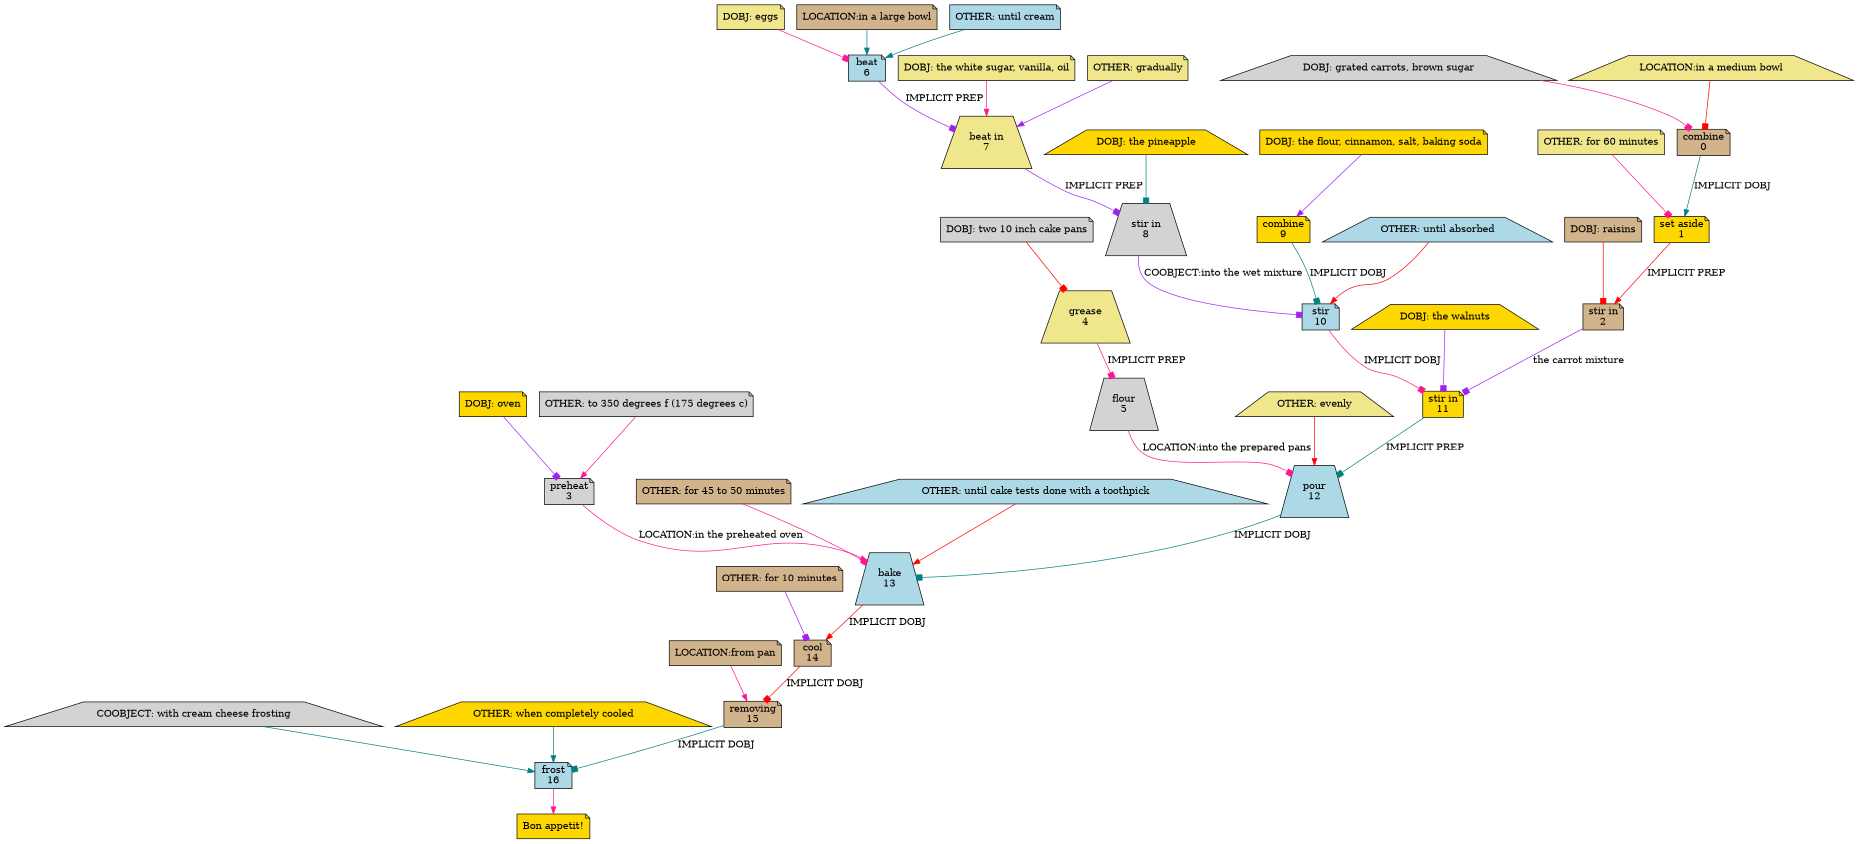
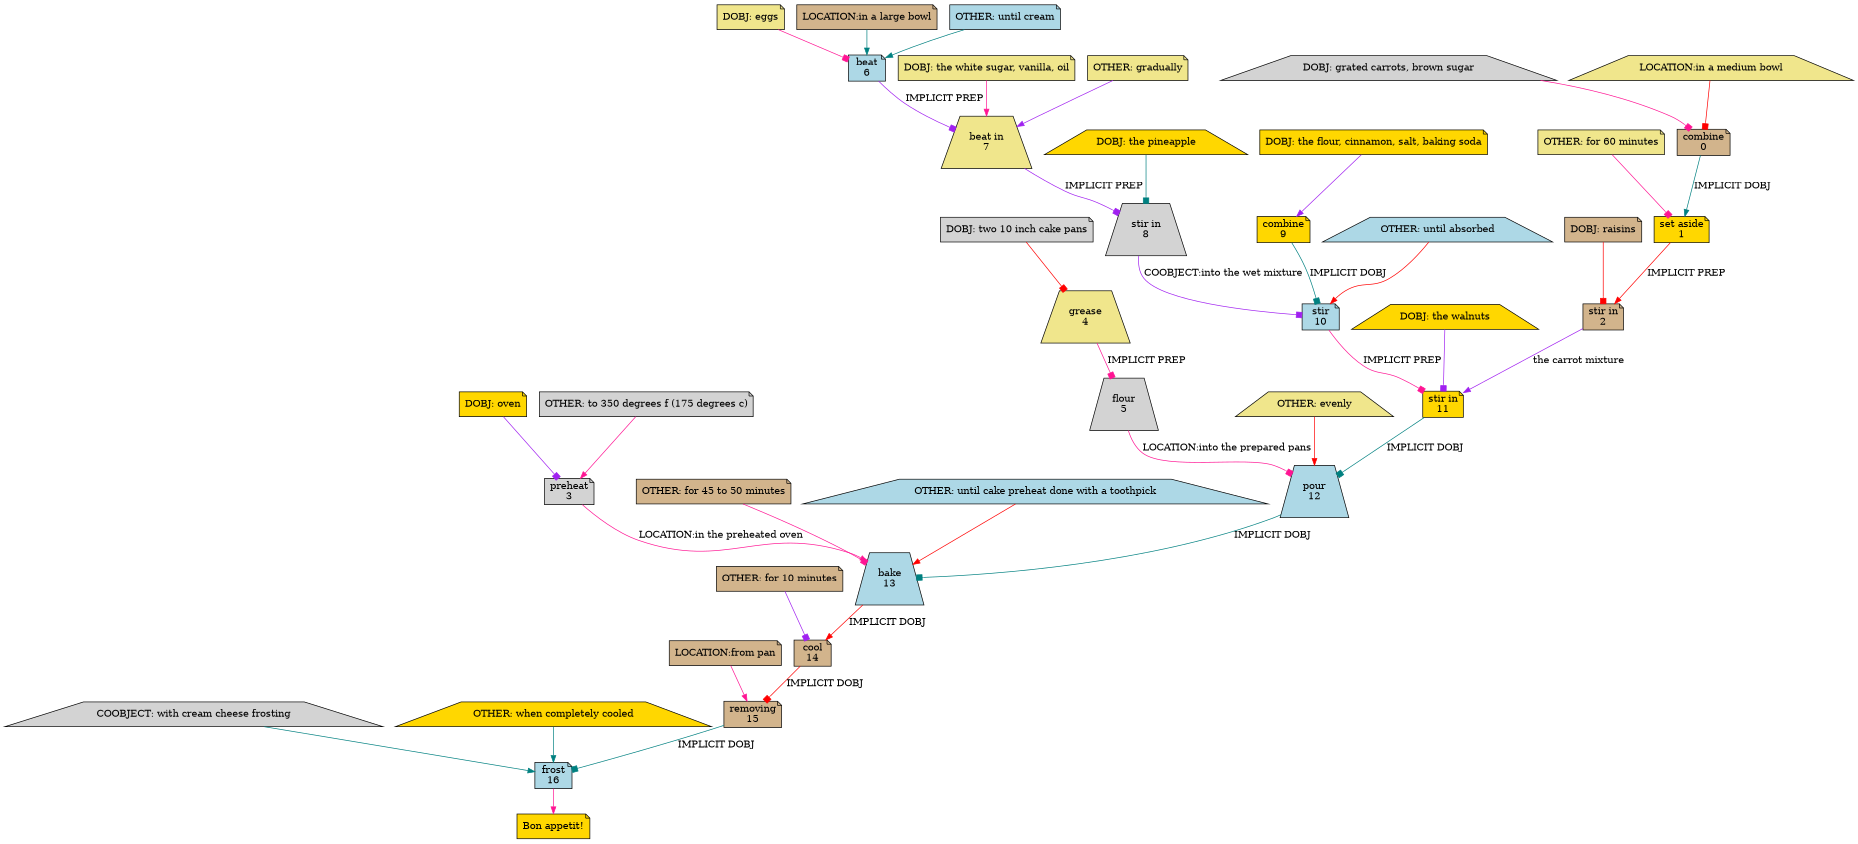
  digraph {
    node [fillcolor=tan shape=note style=filled]
    edge [arrowhead=box color=deeppink]
    n1 [label="combine\n0"]
    n2 [fillcolor=gold label="set aside\n1"]
    n3 [label="stir in\n2"]
    n4 [fillcolor=gold label="stir in\n11"]
    n5 [fillcolor=lightblue label="pour\n12" shape=trapezium]
    n6 [fillcolor=lightgrey label="preheat\n3"]
    n7 [fillcolor=lightblue label="bake\n13" shape=trapezium]
    n8 [label="cool\n14"]
    n9 [fillcolor=khaki label="grease\n4" shape=trapezium]
    n10 [fillcolor=lightgrey label="flour\n5" shape=trapezium]
    n11 [fillcolor=lightblue label="beat\n6"]
    n12 [fillcolor=khaki label="beat in\n7" shape=trapezium]
    n13 [fillcolor=lightgrey label="stir in\n8" shape=trapezium]
    n14 [fillcolor=lightblue label="stir\n10"]
    n15 [fillcolor=gold label="combine\n9"]
    n16 [label="removing\n15"]
    n17 [fillcolor=lightblue label="frost\n16"]
    n18 [fillcolor=gold label="Bon appetit!"]
    n19 [fillcolor=gold label="DOBJ: the flour, cinnamon, salt, baking soda"]
    n20 [fillcolor=gold label="DOBJ: oven"]
    n21 [fillcolor=lightgrey label="OTHER: to 350 degrees f (175 degrees c)"]
    n22 [fillcolor=lightgrey label="DOBJ: two 10 inch cake pans"]
    n23 [fillcolor=khaki label="DOBJ: eggs"]
    n24 [label="LOCATION:in a large bowl"]
    n25 [fillcolor=lightblue label="OTHER: until cream"]
    n26 [fillcolor=lightgrey label="DOBJ: grated carrots, brown sugar" shape=trapezium]
    n27 [fillcolor=khaki label="LOCATION:in a medium bowl" shape=trapezium]
    n28 [fillcolor=khaki label="OTHER: for 60 minutes"]
    n29 [label="DOBJ: raisins"]
    n30 [fillcolor=khaki label="DOBJ: the white sugar, vanilla, oil"]
    n31 [fillcolor=khaki label="OTHER: gradually"]
    n32 [fillcolor=gold label="DOBJ: the pineapple" shape=trapezium]
    n33 [fillcolor=lightblue label="OTHER: until absorbed" shape=trapezium]
    n34 [fillcolor=gold label="DOBJ: the walnuts" shape=trapezium]
    n35 [fillcolor=khaki label="OTHER: evenly" shape=trapezium]
    n36 [label="OTHER: for 45 to 50 minutes"]
-   n37 [fillcolor=lightblue label="OTHER: until cake tests done with a toothpick" shape=trapezium]
+   n37 [fillcolor=lightblue label="OTHER: until cake preheat done with a toothpick" shape=trapezium]
    n38 [label="OTHER: for 10 minutes"]
    n39 [label="LOCATION:from pan"]
    n40 [fillcolor=lightgrey label="COOBJECT: with cream cheese frosting" shape=trapezium]
    n41 [fillcolor=gold label="OTHER: when completely cooled" shape=trapezium]
    n1 -> n2 [arrowhead=normal color=teal label="IMPLICIT DOBJ"]
    n2 -> n3 [arrowhead=normal color=red label="IMPLICIT PREP"]
-   n3 -> n4 [color=purple label="the carrot mixture"]
-   n4 -> n5 [color=teal label="IMPLICIT PREP"]
+   n3 -> n4 [arrowhead=normal color=purple label="the carrot mixture"]
+   n4 -> n5 [color=teal label="IMPLICIT DOBJ"]
    n5 -> n7 [color=teal label="IMPLICIT DOBJ"]
    n6 -> n7 [arrowhead=normal label="LOCATION:in the preheated oven"]
    n7 -> n8 [arrowhead=normal color=red label="IMPLICIT DOBJ"]
    n8 -> n16 [color=red label="IMPLICIT DOBJ"]
    n9 -> n10 [label="IMPLICIT PREP"]
    n10 -> n5 [label="LOCATION:into the prepared pans"]
    n11 -> n12 [color=purple label="IMPLICIT PREP"]
    n12 -> n13 [color=purple label="IMPLICIT PREP"]
    n13 -> n14 [color=purple label="COOBJECT:into the wet mixture"]
-   n14 -> n4 [label="IMPLICIT DOBJ"]
+   n14 -> n4 [label="IMPLICIT PREP"]
    n15 -> n14 [color=teal label="IMPLICIT DOBJ"]
    n16 -> n17 [color=teal label="IMPLICIT DOBJ"]
    n17 -> n18 [arrowhead=normal]
    n19 -> n15 [arrowhead=normal color=purple]
    n20 -> n6 [color=purple]
    n21 -> n6 [arrowhead=normal]
    n22 -> n9 [color=red]
    n23 -> n11
    n24 -> n11 [arrowhead=normal color=teal]
    n25 -> n11 [arrowhead=normal color=teal]
    n26 -> n1
    n27 -> n1 [color=red]
    n28 -> n2
    n29 -> n3 [color=red]
    n30 -> n12 [arrowhead=normal]
    n31 -> n12 [arrowhead=normal color=purple]
    n32 -> n13 [color=teal]
    n33 -> n14 [arrowhead=normal color=red]
    n34 -> n4 [color=purple]
    n35 -> n5 [arrowhead=normal color=red]
    n36 -> n7
    n37 -> n7 [arrowhead=normal color=red]
    n38 -> n8 [color=purple]
    n39 -> n16 [arrowhead=normal]
    n40 -> n17 [arrowhead=normal color=teal]
    n41 -> n17 [arrowhead=normal color=teal]
  }
